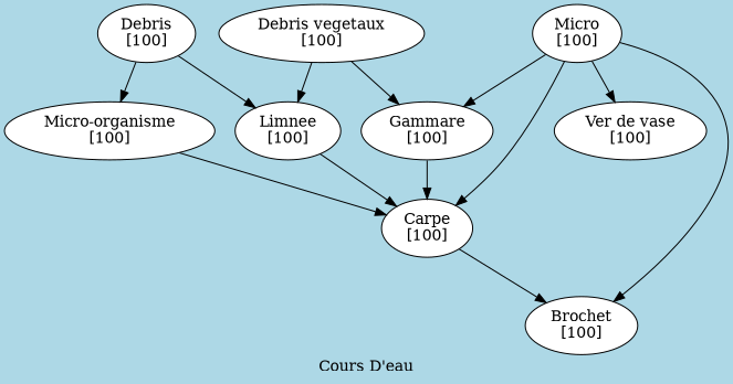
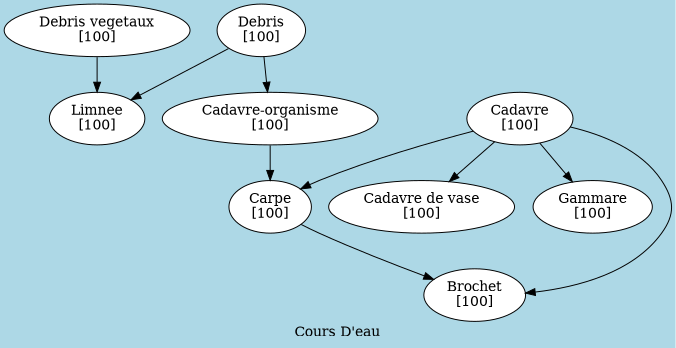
  digraph {
    bgcolor=lightblue
    compound=true
    label="Cours D'eau"
    newrank=true
    rankdir=TB
    node [fillcolor=white shape=ellipse style=filled]
    n1 [label="Debris vegetaux\n[100]"]
    n2 [label="Debris\n[100]"]
-   n3 [label="Micro\n[100]"]
-   n4 [label="Ver de vase\n[100]"]
-   n5 [label="Micro-organisme\n[100]"]
+   n3 [label="Cadavre\n[100]"]
+   n4 [label="Cadavre de vase\n[100]"]
+   n5 [label="Cadavre-organisme\n[100]"]
    n6 [label="Limnee\n[100]"]
    n7 [label="Gammare\n[100]"]
    n8 [label="Brochet\n[100]"]
    n9 [label="Carpe\n[100]"]
    subgraph sub_1 {
      rank=same
      n1
    }
    subgraph sub_2 {
      rank=same
      n2
    }
    subgraph sub_3 {
      rank=same
      n3
    }
    subgraph sub_4 {
      rank=same
      n4
    }
    subgraph sub_5 {
      rank=same
      n5
    }
    subgraph sub_6 {
      rank=same
      n6
    }
    subgraph sub_7 {
      rank=same
      n7
    }
    subgraph sub_8 {
      rank=same
      n8
    }
    n1 -> n6
-   n1 -> n7
    n2 -> n5
    n2 -> n6
    n3 -> n4
    n3 -> n7
    n3 -> n8
    n3 -> n9
    n5 -> n9
-   n6 -> n9
-   n7 -> n9
    n9 -> n8
  }
